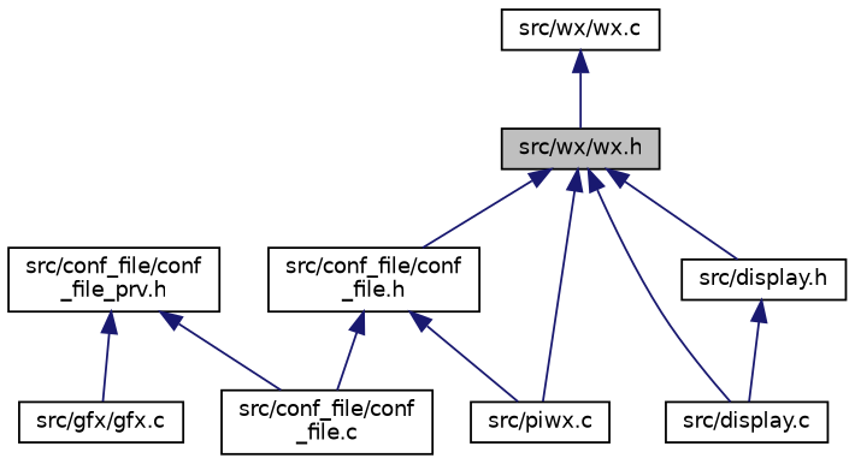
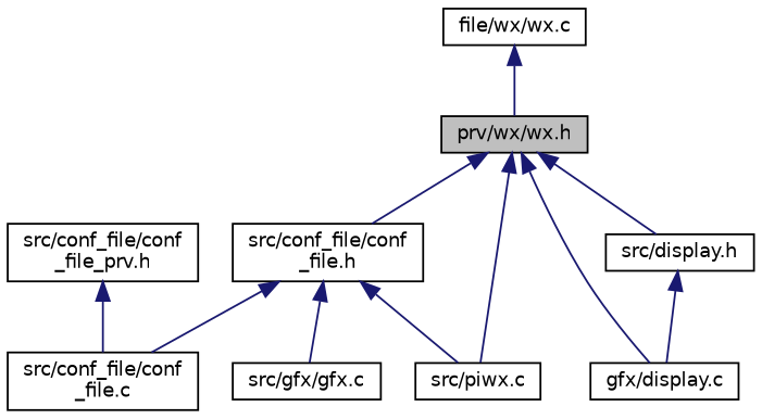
  digraph {
    node [color=black fillcolor=white fontname=Helvetica fontsize=10 shape=record style=filled]
    edge [color=midnightblue dir=back fontname=Helvetica fontsize=10 labelfontname=Helvetica labelfontsize=10 style=solid]
-   n1 [fillcolor=grey75 fontcolor=black height=0.2 label="src/wx/wx.h" width=0.4]
+   n1 [fillcolor=grey75 fontcolor=black height=0.2 label="prv/wx/wx.h" width=0.4]
    n2 [height=0.2 label="src/conf_file/conf\l_file.h" width=0.4]
    n3 [height=0.2 label="src/piwx.c" width=0.4]
-   n4 [height=0.2 label="src/display.c" width=0.4]
+   n4 [height=0.2 label="gfx/display.c" width=0.4]
    n5 [height=0.2 label="src/display.h" width=0.4]
    n6 [height=0.2 label="src/conf_file/conf\l_file.c" width=0.4]
    n7 [height=0.2 label="src/gfx/gfx.c" width=0.4]
-   n8 [height=0.2 label="src/wx/wx.c" width=0.4]
+   n8 [height=0.2 label="file/wx/wx.c" width=0.4]
    n9 [height=0.2 label="src/conf_file/conf\l_file_prv.h" width=0.4]
    n1 -> n2
    n1 -> n3
    n1 -> n4
    n1 -> n5
    n2 -> n3
    n2 -> n6
-   n9 -> n7
+   n2 -> n7
    n5 -> n4
    n8 -> n1
    n9 -> n6
  }
